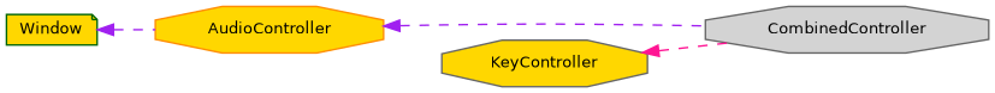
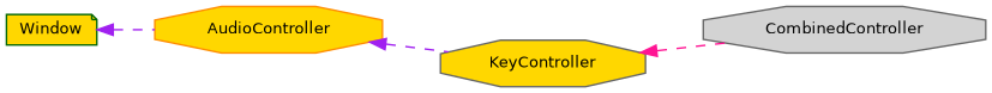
  digraph {
    rankdir=LR
    node [color=gray40 fillcolor=gold fontname=Helvetica fontsize=10 shape=octagon style=filled]
    edge [color=purple dir=back fontname=Helvetica fontsize=10 labelfontname=Helvetica labelfontsize=10 style=dashed]
    n1 [color=darkorange height=0.2 label=AudioController width=0.4]
    n2 [fillcolor=lightgrey height=0.2 label=CombinedController width=0.4]
    n3 [height=0.2 label=KeyController width=0.4]
    n4 [color=darkgreen height=0.2 label=Window shape=note width=0.4]
-   n1 -> n2
+   n1 -> n3
    n3 -> n2 [color=deeppink]
    n4 -> n1
  }
